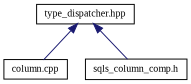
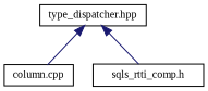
  digraph {
    fontname="Liberation Serif"
    node [color=black fillcolor=white fontname="Liberation Serif" fontsize=10 shape=record style=filled]
    edge [color=midnightblue dir=back fontname="Liberation Serif" fontsize=10 labelfontname=Helvetica labelfontsize=10 style=solid]
    n1 [height=0.2 label="type_dispatcher.hpp" width=0.4]
    n2 [height=0.2 label="column.cpp" width=0.4]
-   n3 [height=0.2 label="sqls_column_comp.h" width=0.4]
+   n3 [height=0.2 label="sqls_rtti_comp.h" width=0.4]
    n1 -> n2
    n1 -> n3
  }
